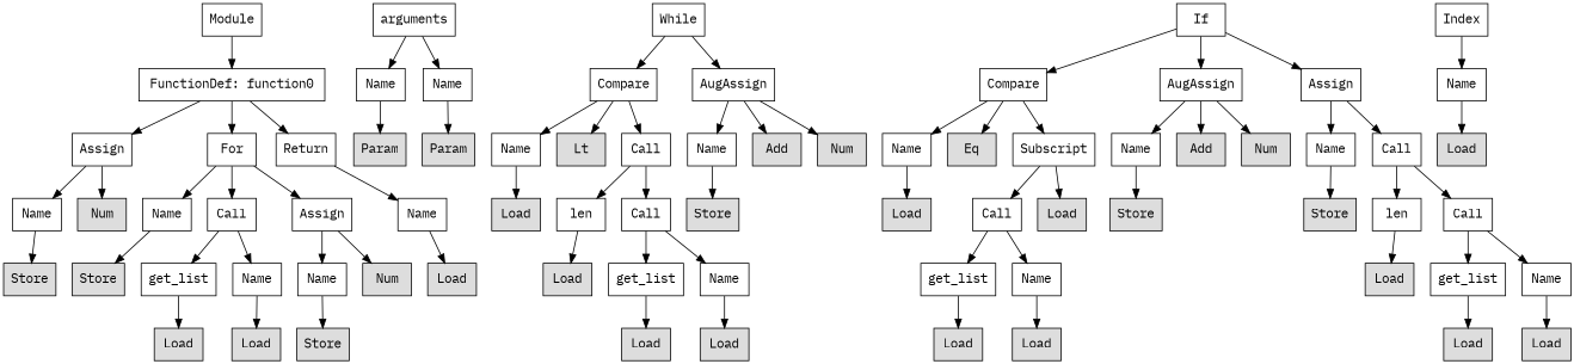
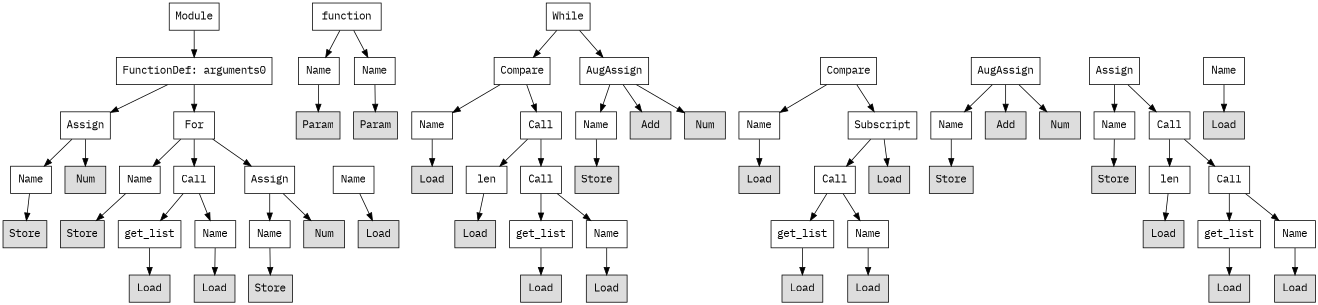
  digraph {
    fontname="IBM Plex Mono"
    node [fontname="IBM Plex Mono" shape=rect]
    edge [fontname="IBM Plex Mono"]
    n1 [label=Module]
-   n2 [label="FunctionDef: function0"]
+   n2 [label="FunctionDef: arguments0"]
    n3 [label=Assign]
    n4 [label=For]
-   n5 [label=Return]
-   n6 [label=arguments]
+   n6 [label=function]
    n7 [label=Name]
    n8 [label=Name]
    n9 [label=Name]
    n10 [fillcolor="#dddddd" label=Num style=filled]
    n11 [label=Name]
    n12 [label=Call]
    n13 [label=Assign]
    n14 [label=Name]
    n15 [fillcolor="#dddddd" label=Param style=filled]
    n16 [fillcolor="#dddddd" label=Param style=filled]
    n17 [fillcolor="#dddddd" label=Store style=filled]
    n18 [fillcolor="#dddddd" label=Store style=filled]
    n19 [label=get_list]
    n20 [label=Name]
    n21 [label=Name]
    n22 [fillcolor="#dddddd" label=Num style=filled]
    n23 [label=While]
    n24 [label=Compare]
    n25 [label=AugAssign]
    n26 [fillcolor="#dddddd" label=Load style=filled]
    n27 [fillcolor="#dddddd" label=Load style=filled]
    n28 [fillcolor="#dddddd" label=Load style=filled]
    n29 [fillcolor="#dddddd" label=Store style=filled]
    n30 [label=Name]
-   n31 [fillcolor="#dddddd" label=Lt style=filled]
    n32 [label=Call]
-   n33 [label=If]
    n34 [label=Compare]
    n35 [label=AugAssign]
    n36 [label=Assign]
    n37 [label=Name]
    n38 [fillcolor="#dddddd" label=Add style=filled]
    n39 [fillcolor="#dddddd" label=Num style=filled]
    n40 [fillcolor="#dddddd" label=Load style=filled]
    n41 [label=len]
    n42 [label=Call]
    n43 [label=Name]
-   n44 [fillcolor="#dddddd" label=Eq style=filled]
    n45 [label=Subscript]
    n46 [label=Name]
    n47 [fillcolor="#dddddd" label=Add style=filled]
    n48 [fillcolor="#dddddd" label=Num style=filled]
    n49 [label=Name]
    n50 [label=Call]
    n51 [fillcolor="#dddddd" label=Store style=filled]
    n52 [fillcolor="#dddddd" label=Load style=filled]
    n53 [label=get_list]
    n54 [label=Name]
    n55 [fillcolor="#dddddd" label=Load style=filled]
    n56 [label=Call]
    n57 [fillcolor="#dddddd" label=Load style=filled]
    n58 [fillcolor="#dddddd" label=Store style=filled]
    n59 [fillcolor="#dddddd" label=Store style=filled]
    n60 [label=len]
    n61 [label=Call]
    n62 [fillcolor="#dddddd" label=Load style=filled]
    n63 [fillcolor="#dddddd" label=Load style=filled]
    n64 [label=get_list]
    n65 [label=Name]
-   n66 [label=Index]
    n67 [label=Name]
    n68 [fillcolor="#dddddd" label=Load style=filled]
    n69 [label=get_list]
    n70 [label=Name]
    n71 [fillcolor="#dddddd" label=Load style=filled]
    n72 [fillcolor="#dddddd" label=Load style=filled]
    n73 [fillcolor="#dddddd" label=Load style=filled]
    n74 [fillcolor="#dddddd" label=Load style=filled]
    n75 [fillcolor="#dddddd" label=Load style=filled]
    n1 -> n2
    n2 -> n3
    n2 -> n4
-   n2 -> n5
    n3 -> n9
    n3 -> n10
    n4 -> n11
    n4 -> n12
    n4 -> n13
-   n5 -> n14
    n6 -> n7
    n6 -> n8
    n7 -> n15
    n8 -> n16
    n9 -> n17
    n11 -> n18
    n12 -> n19
    n12 -> n20
    n13 -> n21
    n13 -> n22
    n14 -> n26
    n19 -> n27
    n20 -> n28
    n21 -> n29
    n23 -> n24
    n23 -> n25
    n24 -> n30
-   n24 -> n31
    n24 -> n32
    n25 -> n37
    n25 -> n38
    n25 -> n39
    n30 -> n40
    n32 -> n41
    n32 -> n42
-   n33 -> n34
-   n33 -> n35
-   n33 -> n36
    n34 -> n43
-   n34 -> n44
    n34 -> n45
    n35 -> n46
    n35 -> n47
    n35 -> n48
    n36 -> n49
    n36 -> n50
    n37 -> n51
    n41 -> n52
    n42 -> n53
    n42 -> n54
    n43 -> n55
    n45 -> n56
    n45 -> n57
    n46 -> n58
    n49 -> n59
    n50 -> n60
    n50 -> n61
    n53 -> n62
    n54 -> n63
    n56 -> n64
    n56 -> n65
    n60 -> n68
    n61 -> n69
    n61 -> n70
    n64 -> n71
    n65 -> n72
-   n66 -> n67
    n67 -> n73
    n69 -> n74
    n70 -> n75
  }
